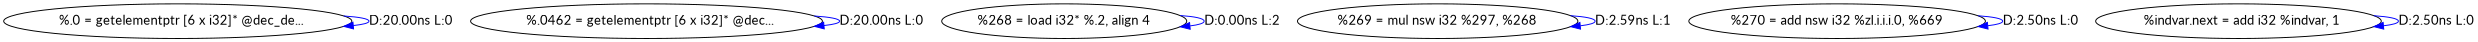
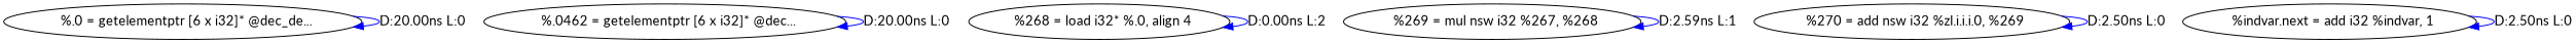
  digraph {
    fontname=Lato
    node [fontname=Lato]
    edge [color=blue fontname=Lato]
    n1 [label="  %.0 = getelementptr [6 x i32]* @dec_de..."]
    n2 [label="  %.0462 = getelementptr [6 x i32]* @dec..."]
-   n3 [label="%268 = load i32* %.2, align 4"]
-   n4 [label="%269 = mul nsw i32 %297, %268"]
-   n5 [label="%270 = add nsw i32 %zl.i.i.i.0, %669"]
+   n3 [label="  %268 = load i32* %.0, align 4"]
+   n4 [label="  %269 = mul nsw i32 %267, %268"]
+   n5 [label="  %270 = add nsw i32 %zl.i.i.i.0, %269"]
    n6 [label="  %indvar.next = add i32 %indvar, 1"]
    n1 -> n1 [label="D:20.00ns L:0"]
    n2 -> n2 [label="D:20.00ns L:0"]
    n3 -> n3 [label="D:0.00ns L:2"]
    n4 -> n4 [label="D:2.59ns L:1"]
    n5 -> n5 [label="D:2.50ns L:0"]
    n6 -> n6 [label="D:2.50ns L:0"]
  }
